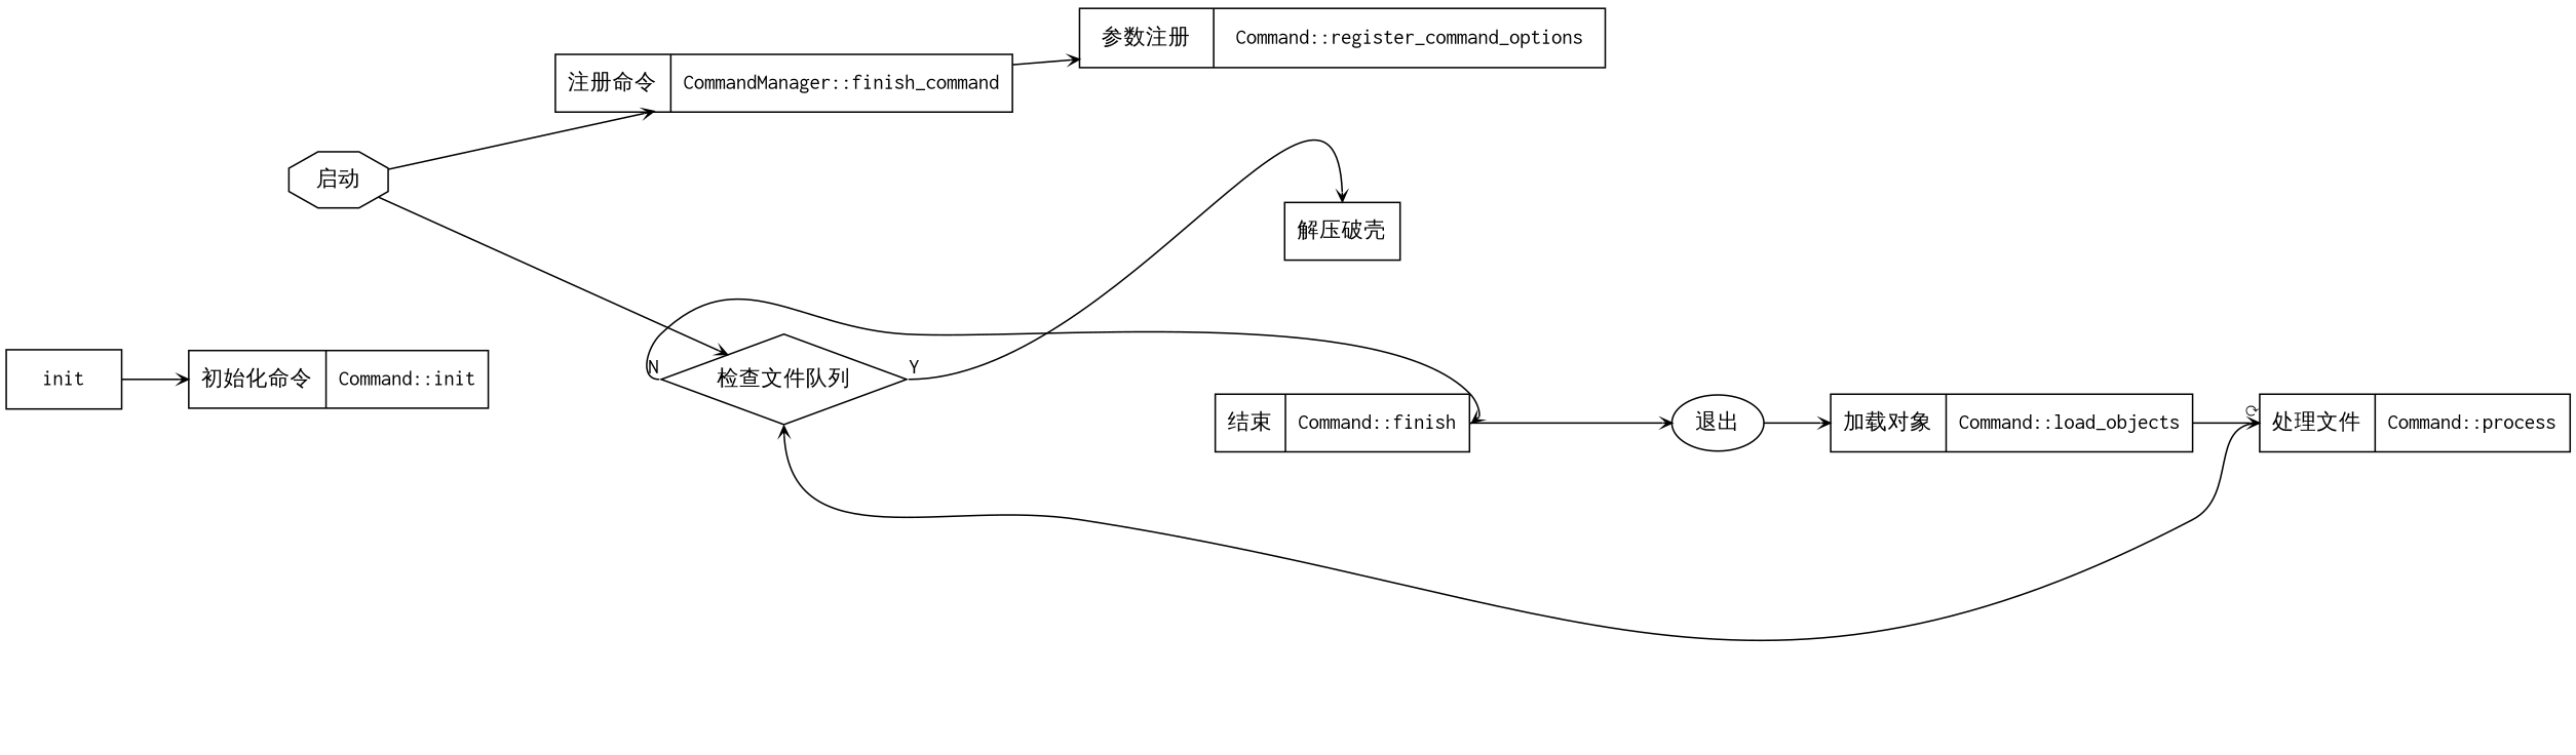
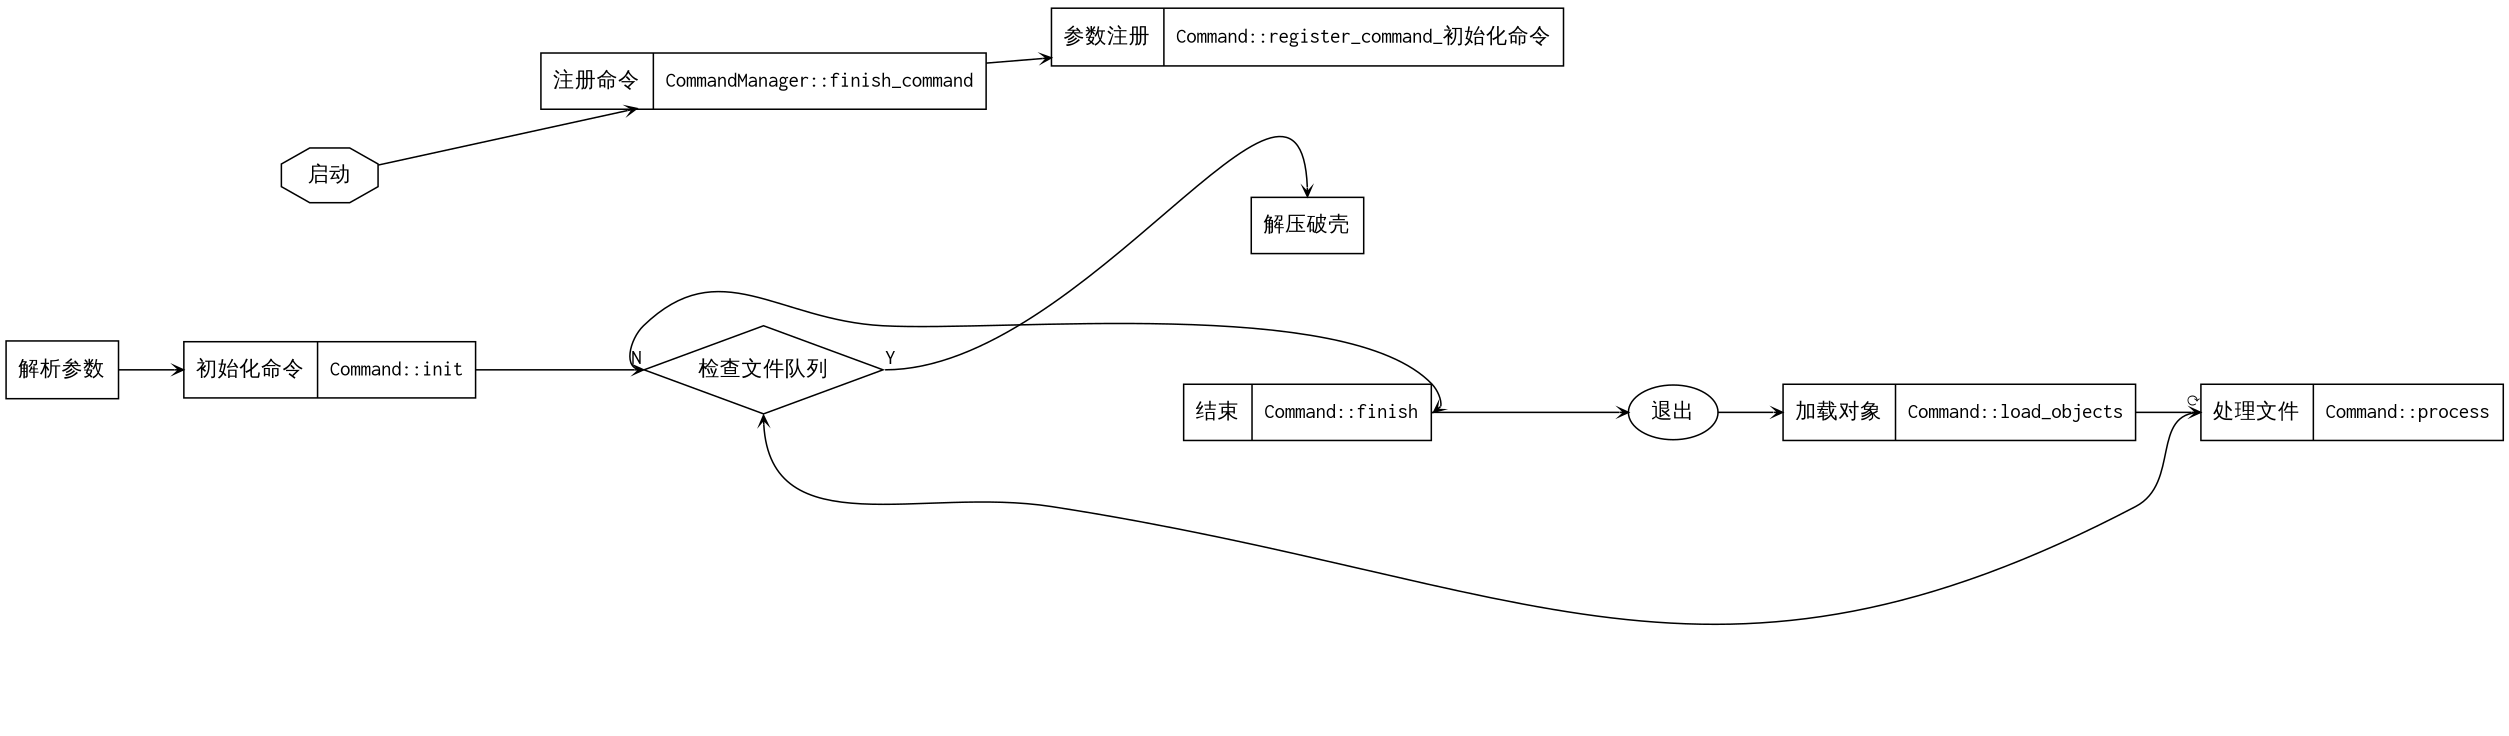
  digraph {
    nodesep=1.2
    rankdir=LR
    ranksep=0.6
    node [fontname=courier shape=record]
    edge [arrowhead=vee arrowsize=0.6 fontname=courier]
    n1 [label="启动" shape=octagon]
    n2 [label="{注册命令|CommandManager::finish_command}"]
-   n3 [label="{参数注册|Command::register_command_options}"]
-   n4 [label=init]
+   n3 [label="{参数注册|Command::register_command_初始化命令}"]
+   n4 [label="解析参数"]
    n5 [label="{初始化命令|Command::init}"]
    n6 [height=0.8 label="检查文件队列" shape=diamond]
    n7 [label="解压破壳"]
    n8 [label="{结束|Command::finish}"]
    n9 [label="{加载对象|Command::load_objects}"]
    n10 [label="{处理文件|Command::process}"]
    n11 [label="退出" shape=ellipse]
    n1 -> n2
    n2 -> n3
    n4 -> n5
-   n1 -> n6
+   n5 -> n6
    n6 -> n7 [headport=n taillabel=Y tailport=e weight=2]
    n6 -> n8 [headport=e taillabel=N tailport=w]
    n8 -> n11
    n9 -> n10 [weight=4]
    n10 -> n6 [headport=s taillabel="⟳" tailport=w weight=2]
    n11 -> n9 [weight=3]
  }
